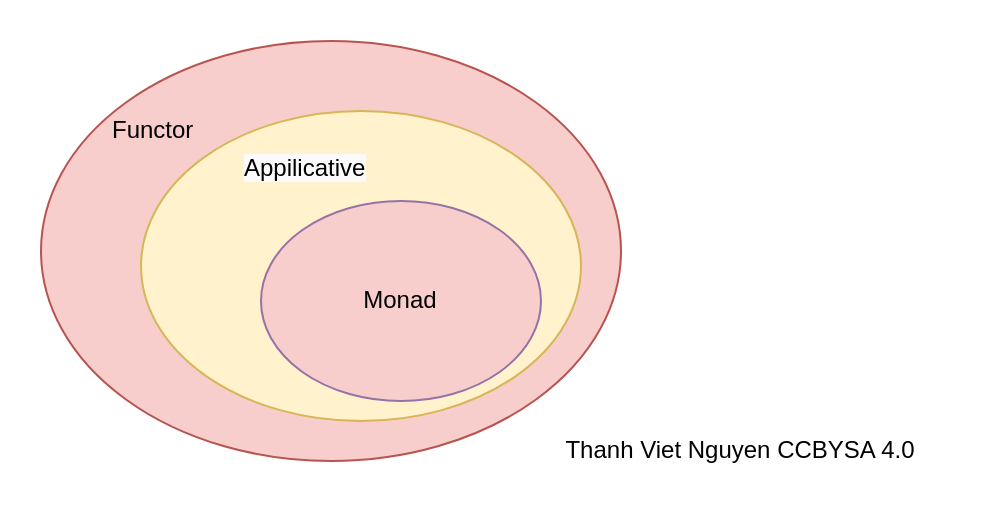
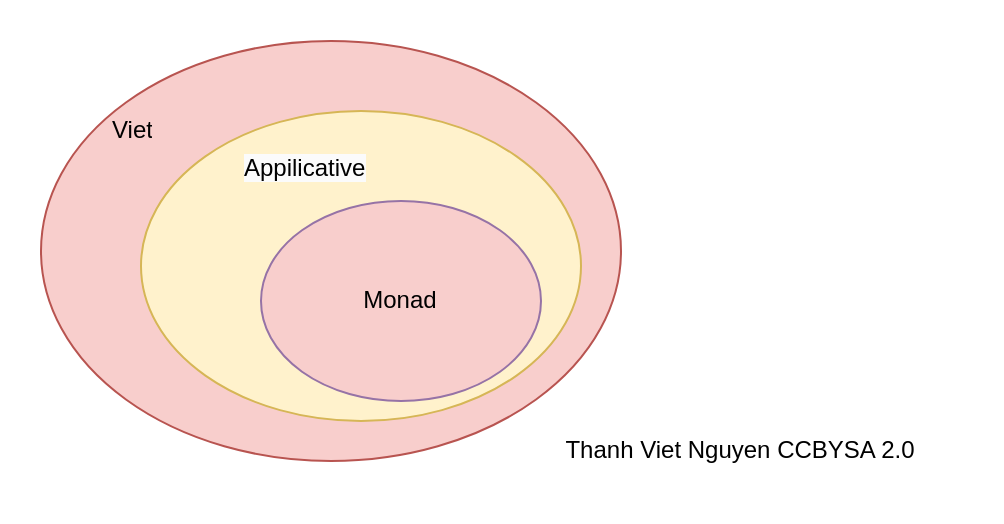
  <mxCell id="0" />
  <mxCell id="1" parent="0" />
  <mxCell id="2" value="" style="ellipse;whiteSpace=wrap;html=1;fillColor=#f8cecc;strokeColor=#b85450;" parent="1" vertex="1"><mxGeometry x="20" y="20" width="290" height="210" as="geometry" /></mxCell>
  <mxCell id="3" value="" style="ellipse;whiteSpace=wrap;html=1;fillColor=#fff2cc;strokeColor=#d6b656;" parent="1" vertex="1"><mxGeometry x="70" y="55" width="220" height="155" as="geometry" /></mxCell>
- <mxCell id="4" value="Functor" style="text;strokeColor=none;fillColor=none;align=left;verticalAlign=middle;spacingLeft=4;spacingRight=4;overflow=hidden;points=[[0,0.5],[1,0.5]];portConstraint=eastwest;rotatable=0;whiteSpace=wrap;html=1;" parent="1" vertex="1"><mxGeometry x="50" y="50" width="80" height="30" as="geometry" /></mxCell>
+ <mxCell id="4" value="Viet" style="text;strokeColor=none;fillColor=none;align=left;verticalAlign=middle;spacingLeft=4;spacingRight=4;overflow=hidden;points=[[0,0.5],[1,0.5]];portConstraint=eastwest;rotatable=0;whiteSpace=wrap;html=1;" parent="1" vertex="1"><mxGeometry x="50" y="50" width="80" height="30" as="geometry" /></mxCell>
  <mxCell id="5" value="&lt;span style=&quot;color: rgb(0, 0, 0); font-family: Helvetica; font-size: 12px; font-style: normal; font-variant-ligatures: normal; font-variant-caps: normal; font-weight: 400; letter-spacing: normal; orphans: 2; text-align: center; text-indent: 0px; text-transform: none; widows: 2; word-spacing: 0px; -webkit-text-stroke-width: 0px; white-space: normal; background-color: rgb(251, 251, 251); text-decoration-thickness: initial; text-decoration-style: initial; text-decoration-color: initial; display: inline !important; float: none;&quot;&gt;Appilicative&lt;/span&gt;" style="text;whiteSpace=wrap;html=1;" parent="1" vertex="1"><mxGeometry x="120" y="70" width="90" height="40" as="geometry" /></mxCell>
  <mxCell id="6" value="Monad" style="ellipse;whiteSpace=wrap;html=1;fillColor=#f8cecc;strokeColor=#9673a6;" parent="1" vertex="1"><mxGeometry x="130" y="100" width="140" height="100" as="geometry" /></mxCell>
- <mxCell id="7" value="Thanh Viet Nguyen CCBYSA 4.0" style="text;html=1;align=center;verticalAlign=middle;whiteSpace=wrap;rounded=0;" vertex="1" parent="1"><mxGeometry x="260" y="210" width="220" height="30" as="geometry" /></mxCell>
+ <mxCell id="7" value="Thanh Viet Nguyen CCBYSA 2.0" style="text;html=1;align=center;verticalAlign=middle;whiteSpace=wrap;rounded=0;" vertex="1" parent="1"><mxGeometry x="260" y="210" width="220" height="30" as="geometry" /></mxCell>
